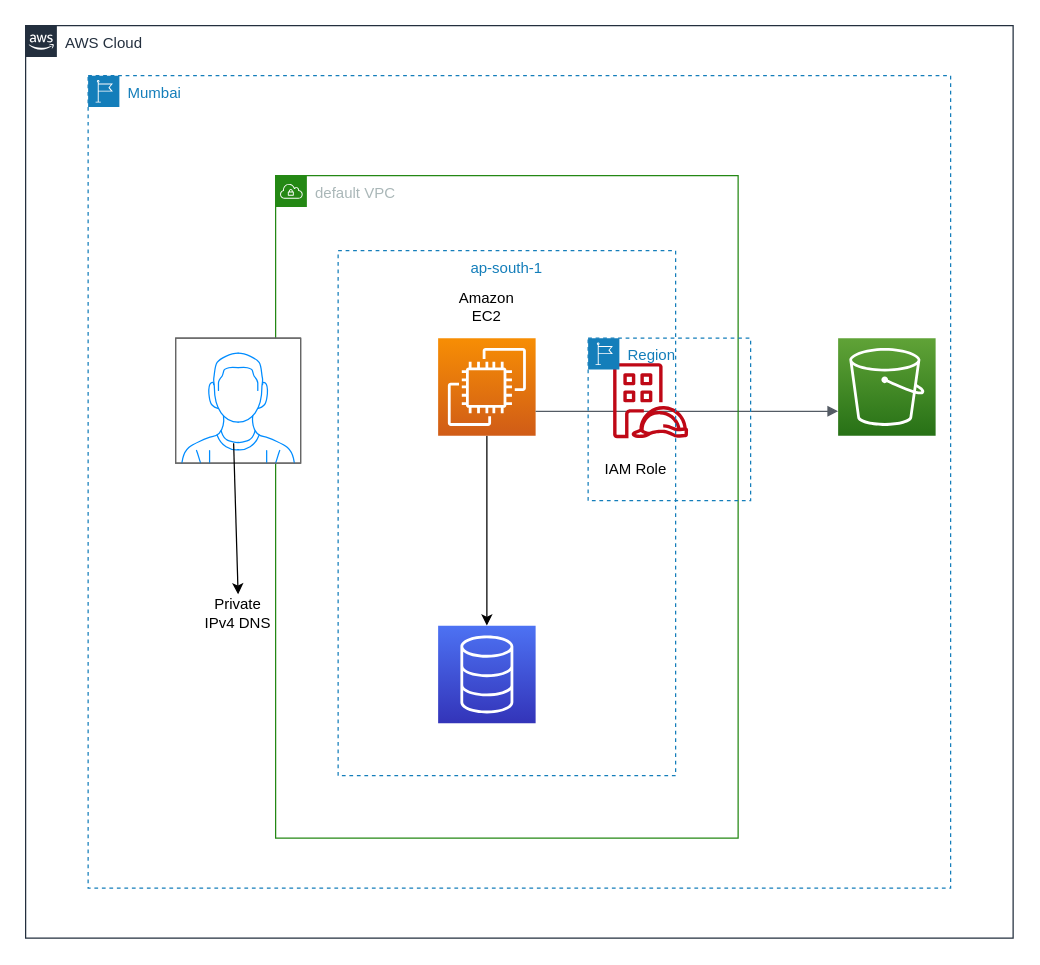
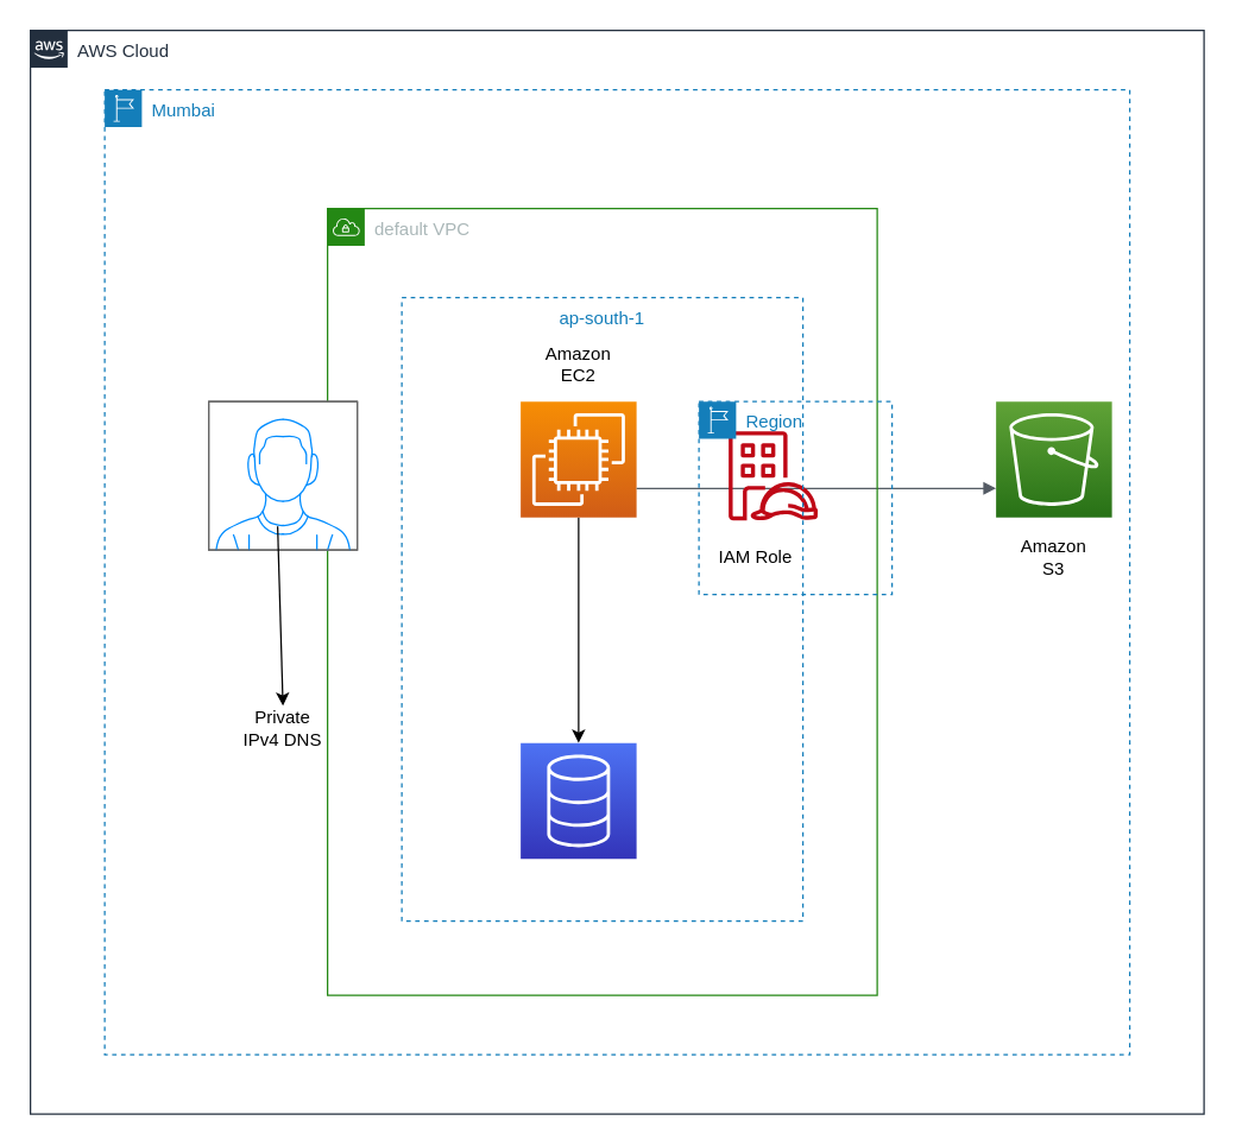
  <mxCell id="0" />
  <mxCell id="1" parent="0" />
  <mxCell id="2" value="" style="sketch=0;points=[[0,0,0],[0.25,0,0],[0.5,0,0],[0.75,0,0],[1,0,0],[0,1,0],[0.25,1,0],[0.5,1,0],[0.75,1,0],[1,1,0],[0,0.25,0],[0,0.5,0],[0,0.75,0],[1,0.25,0],[1,0.5,0],[1,0.75,0]];outlineConnect=0;fontColor=#232F3E;gradientColor=#4D72F3;gradientDirection=north;fillColor=#3334B9;strokeColor=#ffffff;dashed=0;verticalLabelPosition=bottom;verticalAlign=top;align=center;html=1;fontSize=12;fontStyle=0;aspect=fixed;shape=mxgraph.aws4.resourceIcon;resIcon=mxgraph.aws4.database;" vertex="1" parent="1"><mxGeometry x="350" y="500" width="78" height="78" as="geometry" /></mxCell>
  <mxCell id="3" style="edgeStyle=orthogonalEdgeStyle;rounded=0;orthogonalLoop=1;jettySize=auto;html=1;exitX=0.5;exitY=1;exitDx=0;exitDy=0;exitPerimeter=0;entryX=0.5;entryY=0;entryDx=0;entryDy=0;entryPerimeter=0;" edge="1" parent="1" source="4" target="2"><mxGeometry relative="1" as="geometry" /></mxCell>
  <mxCell id="4" value="" style="sketch=0;points=[[0,0,0],[0.25,0,0],[0.5,0,0],[0.75,0,0],[1,0,0],[0,1,0],[0.25,1,0],[0.5,1,0],[0.75,1,0],[1,1,0],[0,0.25,0],[0,0.5,0],[0,0.75,0],[1,0.25,0],[1,0.5,0],[1,0.75,0]];outlineConnect=0;fontColor=#232F3E;gradientColor=#F78E04;gradientDirection=north;fillColor=#D05C17;strokeColor=#ffffff;dashed=0;verticalLabelPosition=bottom;verticalAlign=top;align=center;html=1;fontSize=12;fontStyle=0;aspect=fixed;shape=mxgraph.aws4.resourceIcon;resIcon=mxgraph.aws4.ec2;" vertex="1" parent="1"><mxGeometry x="350" y="270" width="78" height="78" as="geometry" /></mxCell>
  <mxCell id="5" value="" style="sketch=0;points=[[0,0,0],[0.25,0,0],[0.5,0,0],[0.75,0,0],[1,0,0],[0,1,0],[0.25,1,0],[0.5,1,0],[0.75,1,0],[1,1,0],[0,0.25,0],[0,0.5,0],[0,0.75,0],[1,0.25,0],[1,0.5,0],[1,0.75,0]];outlineConnect=0;fontColor=#232F3E;gradientColor=#60A337;gradientDirection=north;fillColor=#277116;strokeColor=#ffffff;dashed=0;verticalLabelPosition=bottom;verticalAlign=top;align=center;html=1;fontSize=12;fontStyle=0;aspect=fixed;shape=mxgraph.aws4.resourceIcon;resIcon=mxgraph.aws4.s3;" vertex="1" parent="1"><mxGeometry x="670" y="270" width="78" height="78" as="geometry" /></mxCell>
  <mxCell id="6" value="" style="edgeStyle=orthogonalEdgeStyle;html=1;endArrow=block;elbow=vertical;startArrow=none;endFill=1;strokeColor=#545B64;rounded=0;entryX=0;entryY=0.75;entryDx=0;entryDy=0;entryPerimeter=0;exitX=1;exitY=0.75;exitDx=0;exitDy=0;exitPerimeter=0;" edge="1" parent="1" source="4" target="5"><mxGeometry width="100" relative="1" as="geometry"><mxPoint x="480" y="330" as="sourcePoint" /><mxPoint x="580" y="330" as="targetPoint" /></mxGeometry></mxCell>
  <mxCell id="7" value="" style="sketch=0;outlineConnect=0;fontColor=#232F3E;gradientColor=none;fillColor=#BF0816;strokeColor=none;dashed=0;verticalLabelPosition=bottom;verticalAlign=top;align=center;html=1;fontSize=12;fontStyle=0;aspect=fixed;pointerEvents=1;shape=mxgraph.aws4.identity_access_management_iam_roles_anywhere;" vertex="1" parent="1"><mxGeometry x="490" y="290" width="60" height="60" as="geometry" /></mxCell>
  <mxCell id="8" value="default VPC" style="points=[[0,0],[0.25,0],[0.5,0],[0.75,0],[1,0],[1,0.25],[1,0.5],[1,0.75],[1,1],[0.75,1],[0.5,1],[0.25,1],[0,1],[0,0.75],[0,0.5],[0,0.25]];outlineConnect=0;gradientColor=none;html=1;whiteSpace=wrap;fontSize=12;fontStyle=0;container=1;pointerEvents=0;collapsible=0;recursiveResize=0;shape=mxgraph.aws4.group;grIcon=mxgraph.aws4.group_vpc;strokeColor=#248814;fillColor=none;verticalAlign=top;align=left;spacingLeft=30;fontColor=#AAB7B8;dashed=0;" vertex="1" parent="1"><mxGeometry x="220" y="140" width="370" height="530" as="geometry" /></mxCell>
  <mxCell id="9" value="Amazon EC2" style="text;html=1;strokeColor=none;fillColor=none;align=center;verticalAlign=middle;whiteSpace=wrap;rounded=0;" vertex="1" parent="8"><mxGeometry x="139" y="90" width="60" height="30" as="geometry" /></mxCell>
  <mxCell id="10" value="IAM Role&amp;nbsp;" style="text;html=1;strokeColor=none;fillColor=none;align=center;verticalAlign=middle;whiteSpace=wrap;rounded=0;" vertex="1" parent="8"><mxGeometry x="260" y="220" width="60" height="30" as="geometry" /></mxCell>
  <mxCell id="11" value="ap-south-1" style="fillColor=none;strokeColor=#147EBA;dashed=1;verticalAlign=top;fontStyle=0;fontColor=#147EBA;whiteSpace=wrap;html=1;" vertex="1" parent="8"><mxGeometry x="50" y="60" width="270" height="420" as="geometry" /></mxCell>
+ <mxCell id="12" value="Amazon S3" style="text;html=1;strokeColor=none;fillColor=none;align=center;verticalAlign=middle;whiteSpace=wrap;rounded=0;" vertex="1" parent="1"><mxGeometry x="679" y="360" width="60" height="30" as="geometry" /></mxCell>
  <mxCell id="13" value="Region" style="points=[[0,0],[0.25,0],[0.5,0],[0.75,0],[1,0],[1,0.25],[1,0.5],[1,0.75],[1,1],[0.75,1],[0.5,1],[0.25,1],[0,1],[0,0.75],[0,0.5],[0,0.25]];outlineConnect=0;gradientColor=none;html=1;whiteSpace=wrap;fontSize=12;fontStyle=0;container=1;pointerEvents=0;collapsible=0;recursiveResize=0;shape=mxgraph.aws4.group;grIcon=mxgraph.aws4.group_region;strokeColor=#147EBA;fillColor=none;verticalAlign=top;align=left;spacingLeft=30;fontColor=#147EBA;dashed=1;" vertex="1" parent="1"><mxGeometry x="470" y="270" width="130" height="130" as="geometry" /></mxCell>
  <mxCell id="14" value="Mumbai" style="points=[[0,0],[0.25,0],[0.5,0],[0.75,0],[1,0],[1,0.25],[1,0.5],[1,0.75],[1,1],[0.75,1],[0.5,1],[0.25,1],[0,1],[0,0.75],[0,0.5],[0,0.25]];outlineConnect=0;gradientColor=none;html=1;whiteSpace=wrap;fontSize=12;fontStyle=0;container=1;pointerEvents=0;collapsible=0;recursiveResize=0;shape=mxgraph.aws4.group;grIcon=mxgraph.aws4.group_region;strokeColor=#147EBA;fillColor=none;verticalAlign=top;align=left;spacingLeft=30;fontColor=#147EBA;dashed=1;" vertex="1" parent="1"><mxGeometry x="70" y="60" width="690" height="650" as="geometry" /></mxCell>
  <mxCell id="15" value="" style="verticalLabelPosition=bottom;shadow=0;dashed=0;align=center;html=1;verticalAlign=top;strokeWidth=1;shape=mxgraph.mockup.containers.userMale;strokeColor=#666666;strokeColor2=#008cff;" vertex="1" parent="14"><mxGeometry x="70" y="210" width="100" height="100" as="geometry" /></mxCell>
  <mxCell id="16" value="Private IPv4 DNS" style="text;html=1;strokeColor=none;fillColor=none;align=center;verticalAlign=middle;whiteSpace=wrap;rounded=0;" vertex="1" parent="14"><mxGeometry x="90" y="415" width="60" height="30" as="geometry" /></mxCell>
  <mxCell id="17" value="" style="endArrow=classic;html=1;rounded=0;exitX=0.464;exitY=0.841;exitDx=0;exitDy=0;exitPerimeter=0;entryX=0.5;entryY=0;entryDx=0;entryDy=0;" edge="1" parent="14" source="15" target="16"><mxGeometry width="50" height="50" relative="1" as="geometry"><mxPoint x="123" y="400" as="sourcePoint" /><mxPoint x="126" y="360" as="targetPoint" /></mxGeometry></mxCell>
  <mxCell id="18" value="AWS Cloud" style="points=[[0,0],[0.25,0],[0.5,0],[0.75,0],[1,0],[1,0.25],[1,0.5],[1,0.75],[1,1],[0.75,1],[0.5,1],[0.25,1],[0,1],[0,0.75],[0,0.5],[0,0.25]];outlineConnect=0;gradientColor=none;html=1;whiteSpace=wrap;fontSize=12;fontStyle=0;container=1;pointerEvents=0;collapsible=0;recursiveResize=0;shape=mxgraph.aws4.group;grIcon=mxgraph.aws4.group_aws_cloud_alt;strokeColor=#232F3E;fillColor=none;verticalAlign=top;align=left;spacingLeft=30;fontColor=#232F3E;dashed=0;" vertex="1" parent="1"><mxGeometry x="20" y="20" width="790" height="730" as="geometry" /></mxCell>
